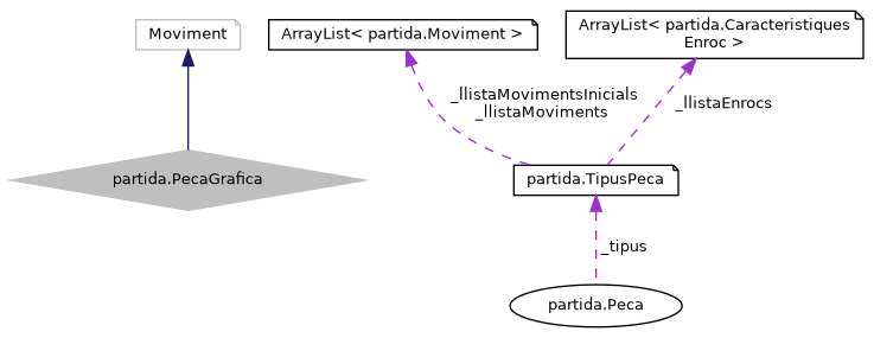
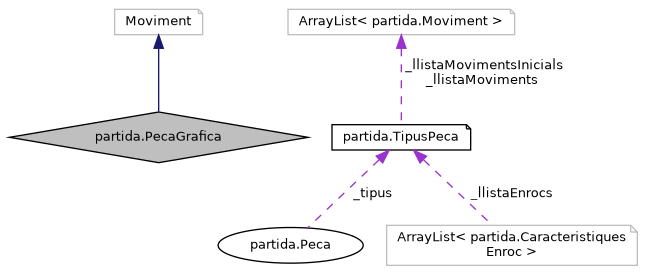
  digraph {
    node [color=black fillcolor=white fontname=Helvetica fontsize=10 shape=note style=filled]
    edge [color=darkorchid3 dir=back fontname=Helvetica fontsize=10 labelfontname=Helvetica labelfontsize=10 style=dashed]
-   n1 [color=grey75 fillcolor=grey75 fontcolor=black height=0.2 label="partida.PecaGrafica" shape=diamond width=0.4]
+   n1 [fillcolor=grey75 fontcolor=black height=0.2 label="partida.PecaGrafica" shape=diamond width=0.4]
    n2 [color=grey75 height=0.2 label=Moviment width=0.4]
    n3 [height=0.2 label="partida.Peca" shape=ellipse width=0.4]
    n4 [height=0.2 label="partida.TipusPeca" width=0.4]
-   n5 [height=0.2 label="ArrayList\< partida.Moviment \>" width=0.4]
-   n6 [height=0.2 label="ArrayList\< partida.Caracteristiques\lEnroc \>" width=0.4]
+   n5 [color=grey75 height=0.2 label="ArrayList\< partida.Moviment \>" width=0.4]
+   n6 [color=grey75 height=0.2 label="ArrayList\< partida.Caracteristiques\lEnroc \>" width=0.4]
    n2 -> n1 [color=midnightblue style=solid]
    n4 -> n3 [label=" _tipus"]
    n5 -> n4 [label=" _llistaMovimentsInicials\n_llistaMoviments"]
-   n6 -> n4 [label=" _llistaEnrocs"]
+   n4 -> n6 [label=" _llistaEnrocs"]
  }
